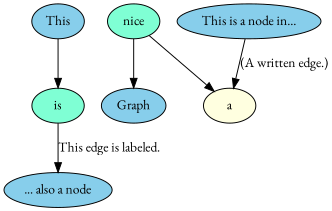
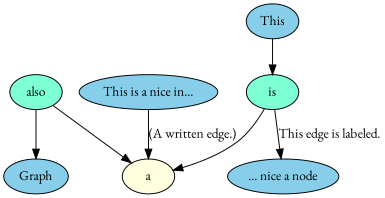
  digraph {
    fontname="EB Garamond"
    node [fillcolor=skyblue fontname="EB Garamond" style=filled]
    edge [fontname="EB Garamond"]
    is [fillcolor=aquamarine]
    This
    a [fillcolor=lightyellow]
-   "... also a node"
-   nice [fillcolor=aquamarine]
+   "... also a node" [label="... nice a node"]
+   nice [fillcolor=aquamarine label=also]
    "Graph"
-   "This is a node in..."
+   "This is a node in..." [label="This is a nice in..."]
+   is -> a
    is -> "... also a node" [label="This edge is labeled."]
    This -> is
    nice -> a
    nice -> "Graph"
    "This is a node in..." -> a [label="(A written edge.)"]
  }
